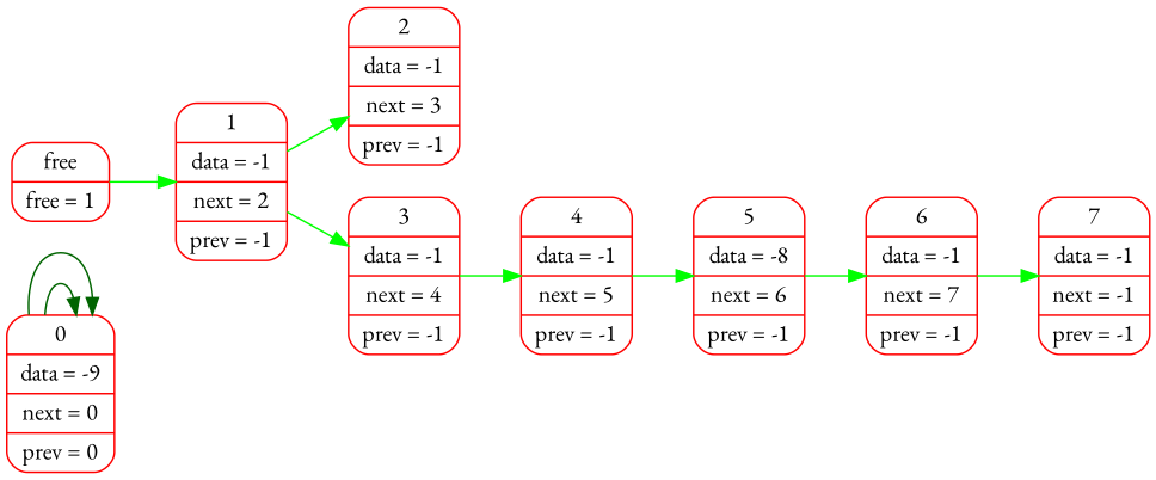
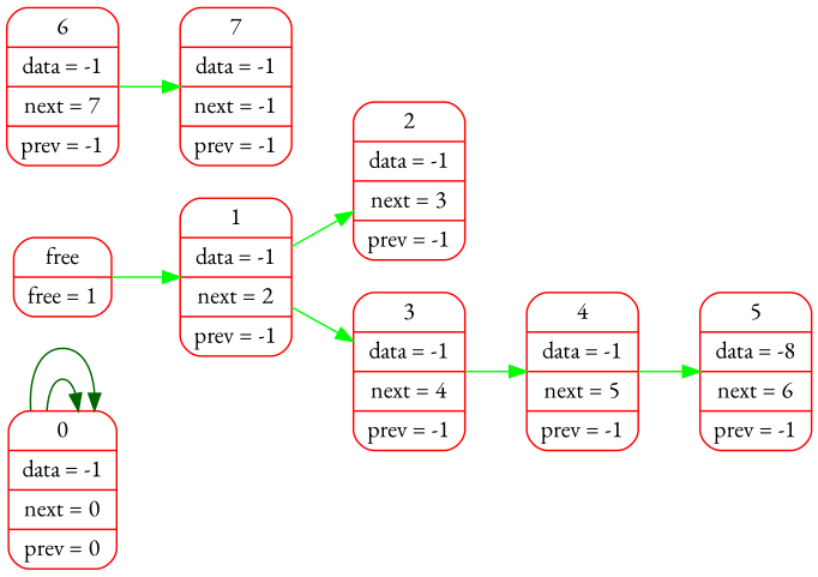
  digraph {
    fontname="EB Garamond"
    rankdir=LR
    node [color=red fontname="EB Garamond" fontsize=14 shape=Mrecord]
    edge [color=green fontname="EB Garamond" fontsize=12 penwidth=1]
-   n1 [label="0 | data = -9 | next = 0 | prev = 0"]
+   n1 [label="0 | data = -1 | next = 0 | prev = 0"]
    n2 [label="free | free = 1"]
    n3 [label="1 | data = -1 | next = 2 | prev = -1"]
    n4 [label="2 | data = -1 | next = 3 | prev = -1"]
    n5 [label="3 | data = -1 | next = 4 | prev = -1"]
    n6 [label="4 | data = -1 | next = 5 | prev = -1"]
    n7 [label="5 | data = -8 | next = 6 | prev = -1"]
    n8 [label="6 | data = -1 | next = 7 | prev = -1"]
    n9 [label="7 | data = -1 | next = -1 | prev = -1"]
    n1 -> n1 [color=darkgreen]
    n1 -> n1 [color=darkgreen]
    n2 -> n3
    n3 -> n4
    n3 -> n5
    n5 -> n6
    n6 -> n7
-   n7 -> n8
    n8 -> n9
  }
